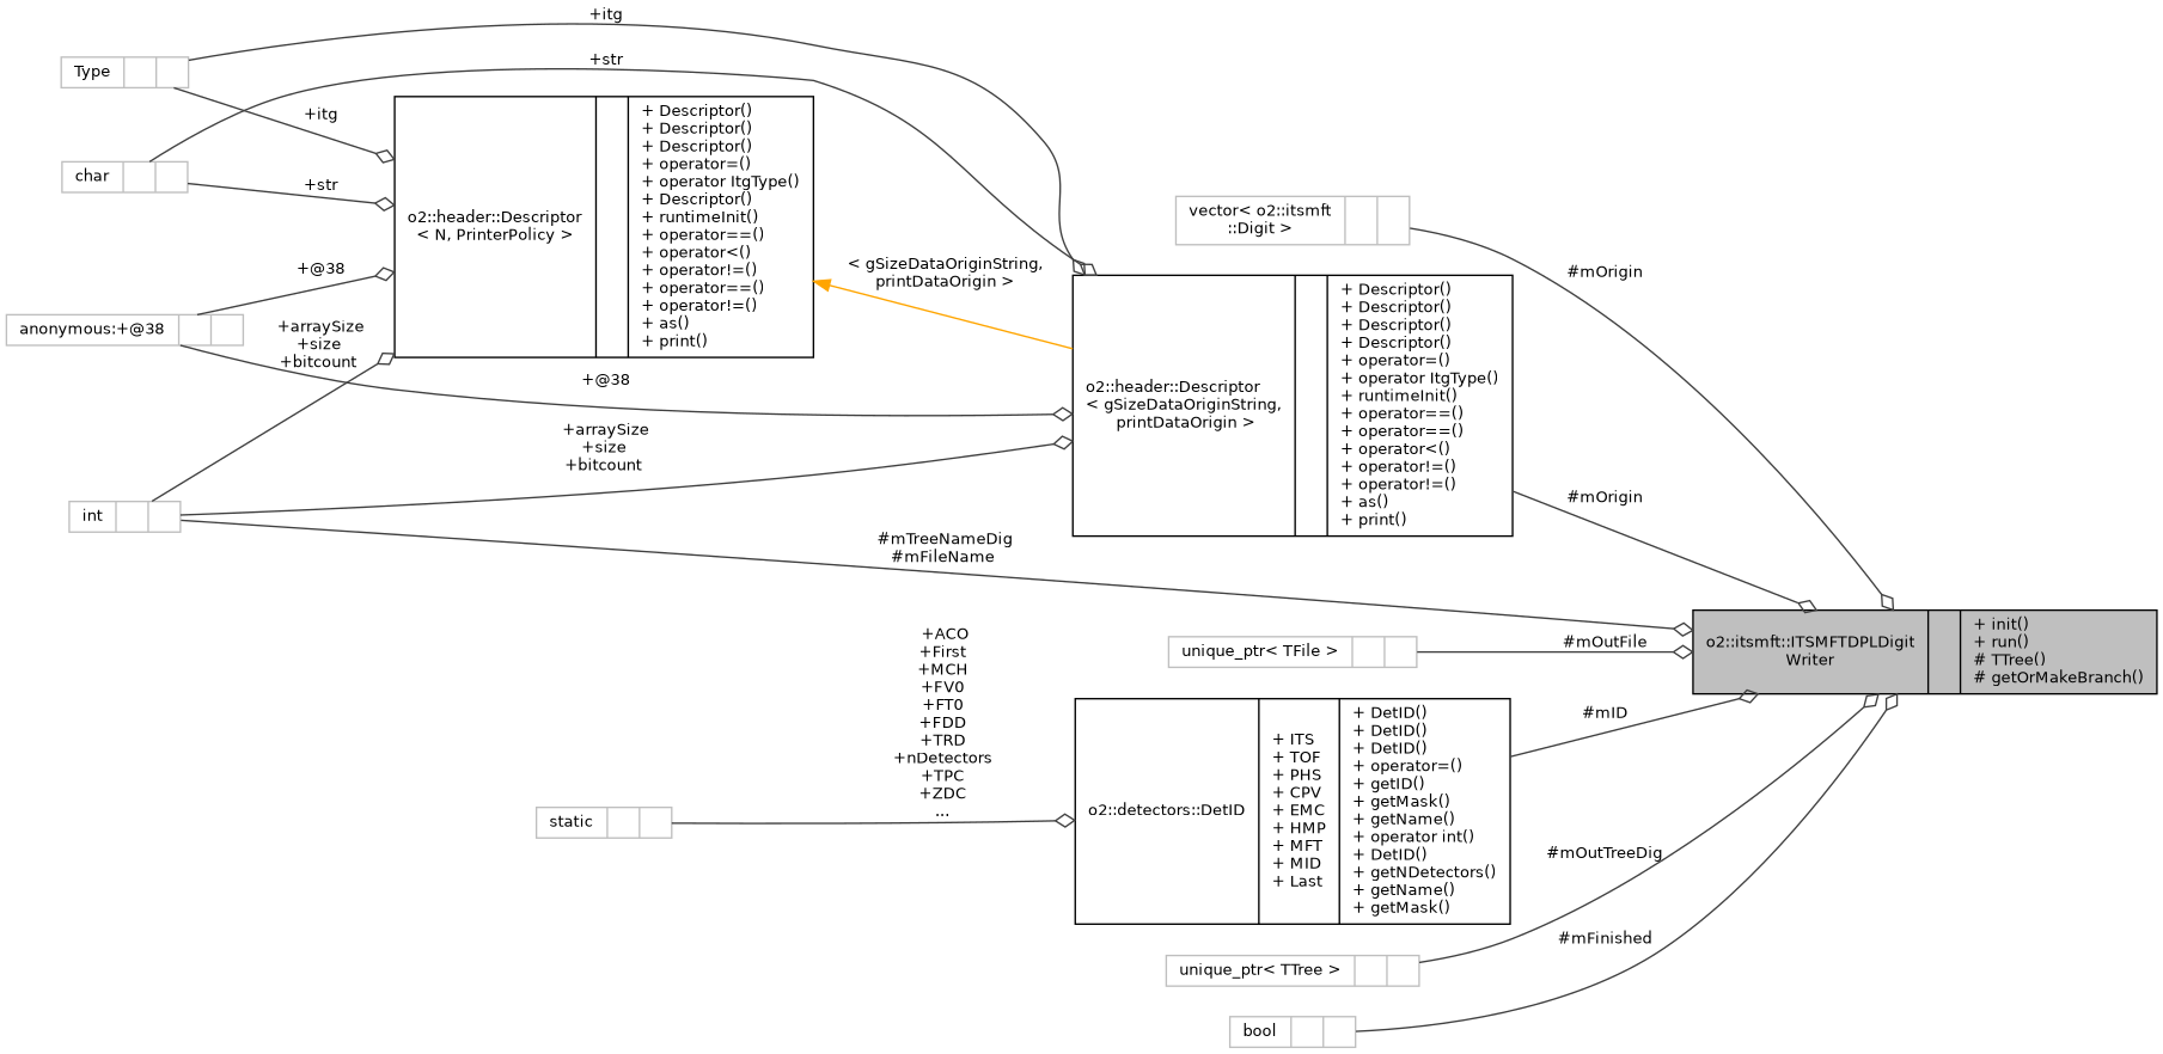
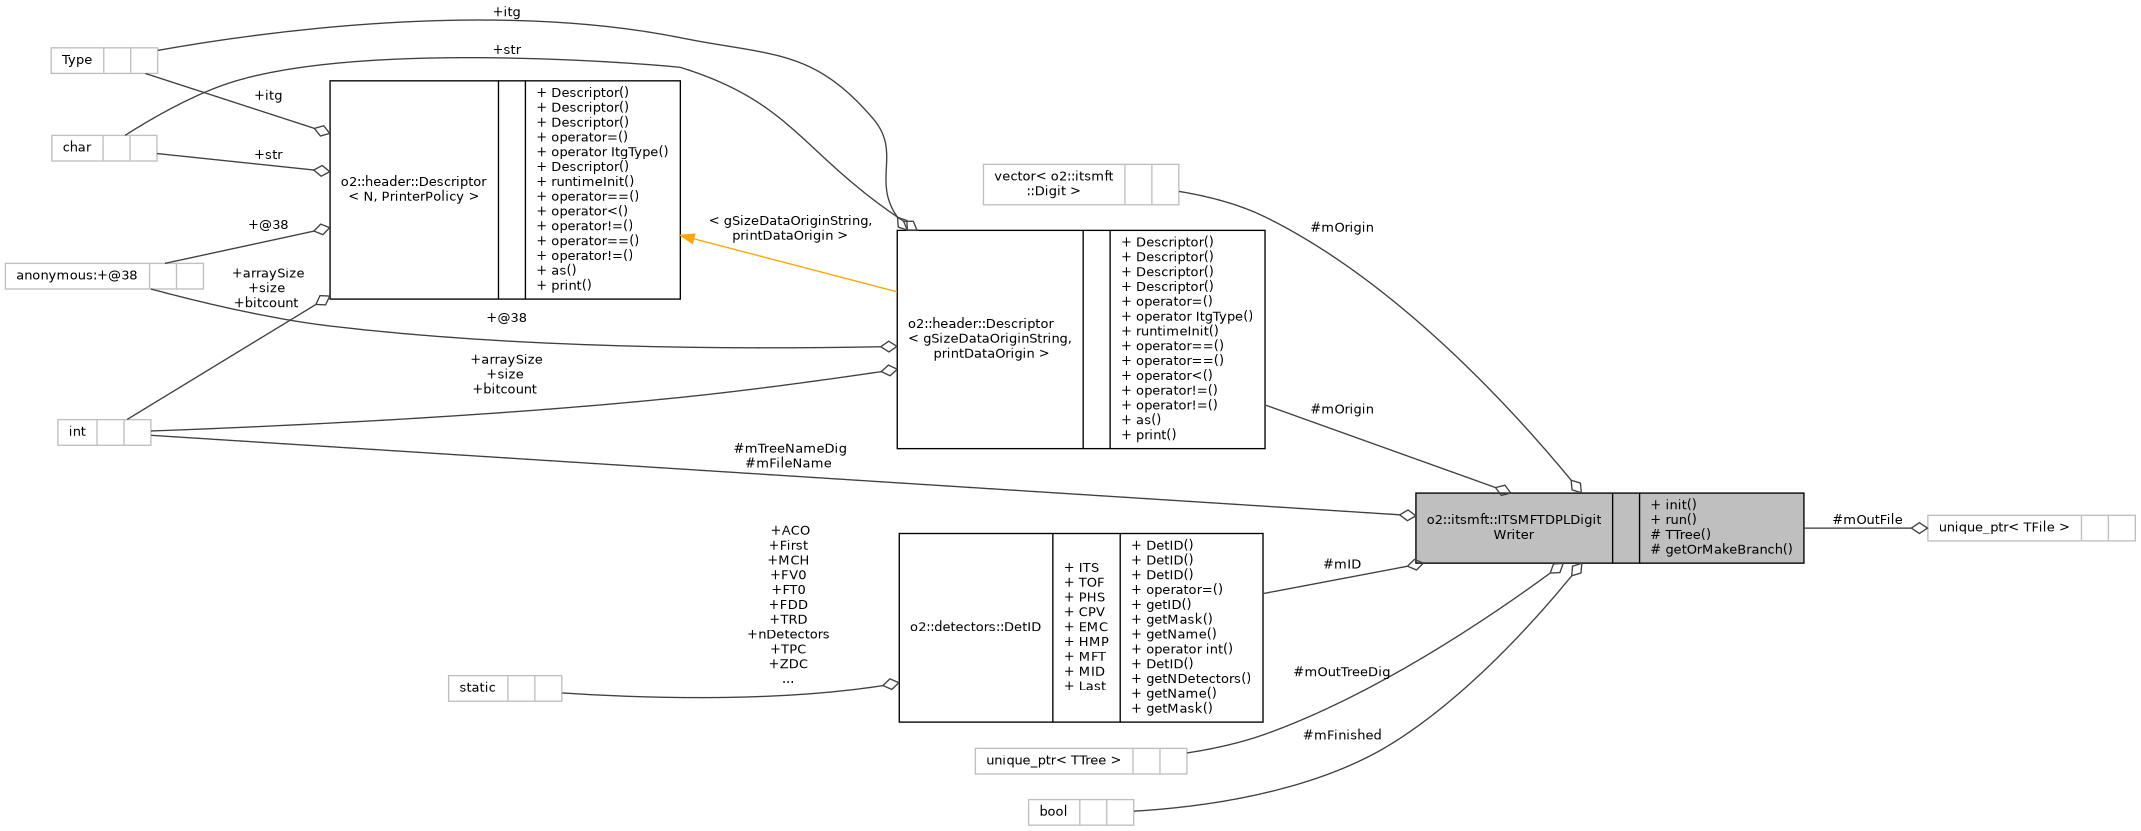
  digraph {
    fontname="DejaVu Sans"
    rankdir=LR
    node [color=grey75 fontname="DejaVu Sans" fontsize=10 shape=record]
    edge [arrowhead=odiamond color=grey25 fontname="DejaVu Sans" fontsize=10 labelfontname=Helvetica labelfontsize=10 style=solid]
    n1 [color=black fillcolor=grey75 fontcolor=black height=0.2 label="{o2::itsmft::ITSMFTDPLDigit\lWriter\n||+ init()\l+ run()\l# TTree()\l# getOrMakeBranch()\l}" style=filled width=0.4]
    n2 [height=0.2 label="{vector\< o2::itsmft\l::Digit \>\n||}" width=0.4]
    n3 [color=black height=0.2 label="{o2::header::Descriptor\l\< gSizeDataOriginString,\l printDataOrigin \>\n||+ Descriptor()\l+ Descriptor()\l+ Descriptor()\l+ Descriptor()\l+ operator=()\l+ operator ItgType()\l+ runtimeInit()\l+ operator==()\l+ operator==()\l+ operator\<()\l+ operator!=()\l+ operator!=()\l+ as()\l+ print()\l}" width=0.4]
    n4 [height=0.2 label="{Type\n||}" width=0.4]
    n5 [color=black height=0.2 label="{o2::header::Descriptor\l\< N, PrinterPolicy \>\n||+ Descriptor()\l+ Descriptor()\l+ Descriptor()\l+ operator=()\l+ operator ItgType()\l+ Descriptor()\l+ runtimeInit()\l+ operator==()\l+ operator\<()\l+ operator!=()\l+ operator==()\l+ operator!=()\l+ as()\l+ print()\l}" width=0.4]
    n6 [height=0.2 label="{char\n||}" width=0.4]
    n7 [height=0.2 label="{int\n||}" width=0.4]
    n8 [height=0.2 label="{anonymous:+@38\n||}" width=0.4]
    n9 [height=0.2 label="{unique_ptr\< TFile \>\n||}" width=0.4]
    n10 [color=black height=0.2 label="{o2::detectors::DetID\n|+ ITS\l+ TOF\l+ PHS\l+ CPV\l+ EMC\l+ HMP\l+ MFT\l+ MID\l+ Last\l|+ DetID()\l+ DetID()\l+ DetID()\l+ operator=()\l+ getID()\l+ getMask()\l+ getName()\l+ operator int()\l+ DetID()\l+ getNDetectors()\l+ getName()\l+ getMask()\l}" width=0.4]
    n11 [height=0.2 label="{static\n||}" width=0.4]
    n12 [height=0.2 label="{unique_ptr\< TTree \>\n||}" width=0.4]
    n13 [height=0.2 label="{bool\n||}" width=0.4]
    n2 -> n1 [label=" #mOrigin"]
    n3 -> n1 [label=" #mOrigin"]
    n4 -> n3 [label=" +itg"]
    n4 -> n5 [label=" +itg"]
    n5 -> n3 [color=orange dir=back label=" \< gSizeDataOriginString,\l printDataOrigin \>" arrowhead=""]
    n6 -> n3 [label=" +str"]
    n6 -> n5 [label=" +str"]
    n7 -> n1 [label=" #mTreeNameDig\n#mFileName"]
    n7 -> n3 [label=" +arraySize\n+size\n+bitcount"]
    n7 -> n5 [label=" +arraySize\n+size\n+bitcount"]
    n8 -> n3 [label=" +@38"]
    n8 -> n5 [label=" +@38"]
-   n9 -> n1 [label=" #mOutFile"]
+   n1 -> n9 [label=" #mOutFile"]
    n10 -> n1 [label=" #mID"]
    n11 -> n10 [label=" +ACO\n+First\n+MCH\n+FV0\n+FT0\n+FDD\n+TRD\n+nDetectors\n+TPC\n+ZDC\n..."]
    n12 -> n1 [label=" #mOutTreeDig"]
    n13 -> n1 [label=" #mFinished"]
  }
